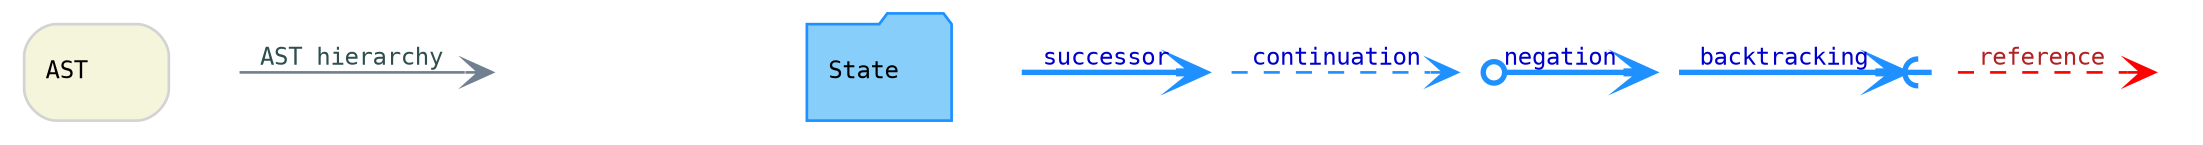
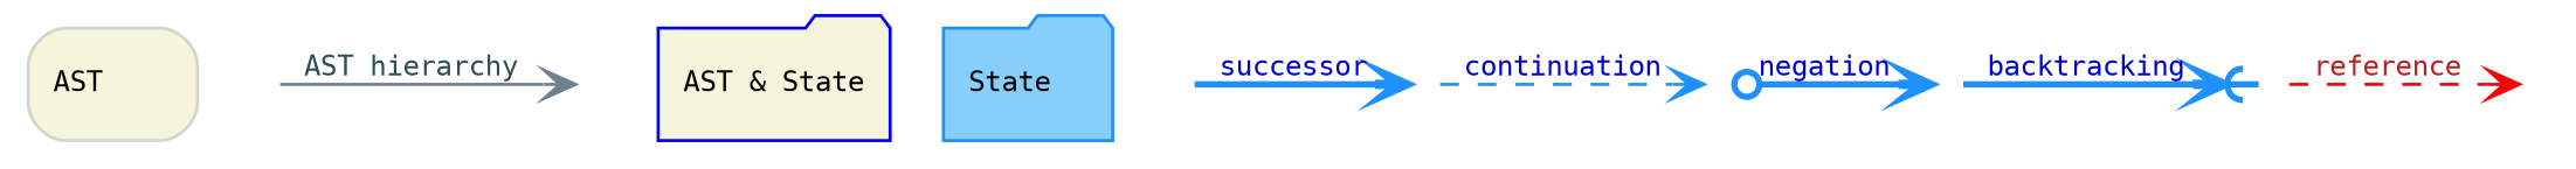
  digraph {
    fontname=Monospace
    fontsize=11
    nodesep=0.01
    rankdir=LR
    ranksep=0.01
    node [color=LightGray fillcolor=none fixedsize=true fontname=Monospace fontsize=9 shape=plaintext style=none]
    edge [arrowhead=vee arrowtail=none color=transparent dir=both fontcolor=DarkSlateGray fontname=Monospace fontsize=9 style=invis]
    n1 [fillcolor=Beige fixedsize=false label="AST\l" shape=box style="rounded,filled" width=0.75]
    n2 [label="\l" width=0.12]
    n3 [label="\l" width=0.12]
+   n4 [color=Blue fillcolor=Beige fixedsize=false label="AST & State\l" shape=folder style="rounded,filled" width=0.75]
    n5 [label="\l" width=0.12]
    n6 [label="\l" width=0.12]
    n7 [label="\l" width=0.12]
    n8 [label="\l" width=0.12]
    n9 [label="\l" width=0.12]
    n10 [label="\l" width=0.12]
    n11 [color=DodgerBlue fillcolor=LightSkyBlue fixedsize=false label="State\l" shape=folder style="rounded,filled" width=0.75]
    n1 -> n2
    n2 -> n3 [color=SlateGray label="AST hierarchy  " style=solid]
+   n3 -> n4
+   n4 -> n11
    n5 -> n6 [color=DodgerBlue fontcolor=MediumBlue label="successor " style=bold]
    n6 -> n7 [color=DodgerBlue fontcolor=MediumBlue label="continuation " style=dashed]
    n7 -> n8 [arrowtail=odot color=DodgerBlue fontcolor=MediumBlue label="negation " style=bold]
    n8 -> n9 [arrowhead=icurvevee color=DodgerBlue fontcolor=MediumBlue label="backtracking   " style=bold]
    n9 -> n10 [color=Red fontcolor=Firebrick label="reference  " style=dashed]
    n11 -> n5
  }
